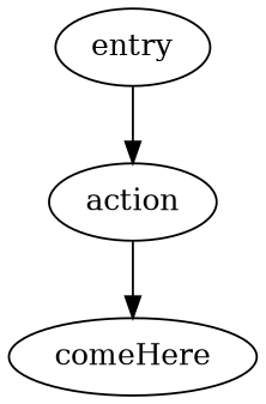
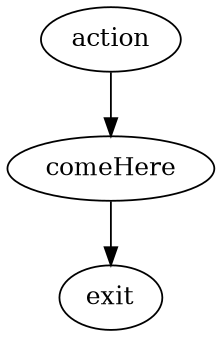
  digraph {
-   entry [se_type0=OnDemandTrigger]
    action [se_determineNode0="(ctx, logger) => {\n            return \"comeHere\";\n        }" se_node0=comeHere se_type0=GoTo]
    comeHere
-   entry -> action
+   exit
    action -> comeHere
+   comeHere -> exit
  }
